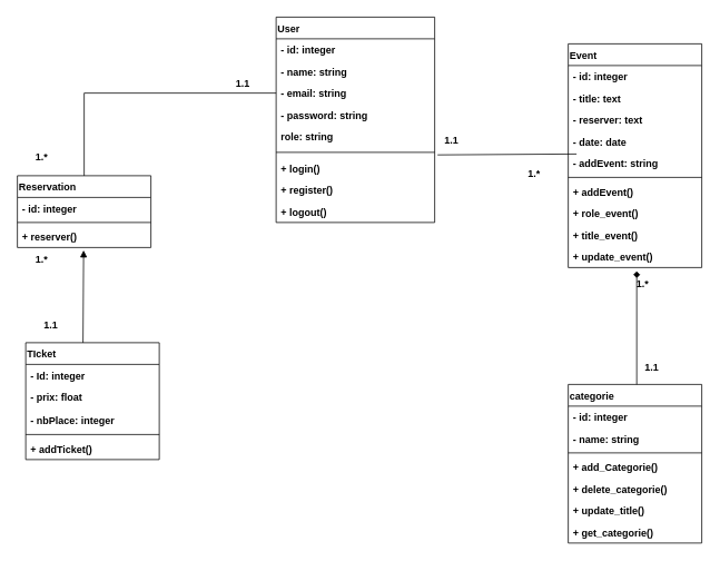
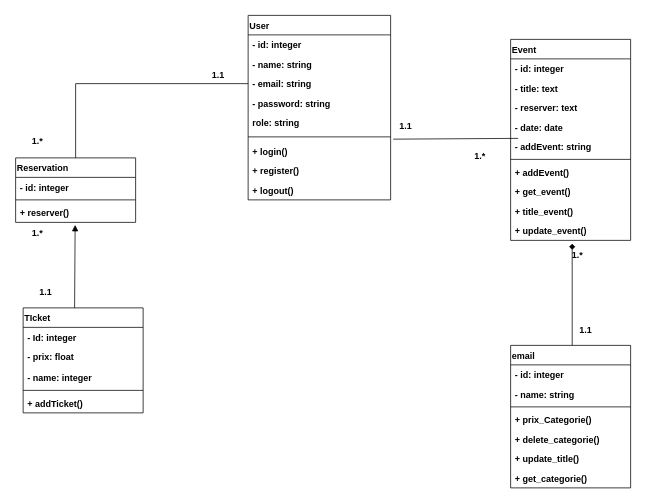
  <mxCell id="0" />
  <mxCell id="1" parent="0" />
  <mxCell id="2" value="User" style="swimlane;fontStyle=1;align=left;verticalAlign=top;childLayout=stackLayout;horizontal=1;startSize=26;horizontalStack=0;resizeParent=1;resizeParentMax=0;resizeLast=0;collapsible=1;marginBottom=0;fontColor=default;rounded=0;" parent="1" vertex="1"><mxGeometry x="330" y="20" width="190" height="246" as="geometry" /></mxCell>
  <mxCell id="3" value="- id: integer" style="text;align=left;verticalAlign=top;spacingLeft=4;spacingRight=4;overflow=hidden;rotatable=0;points=[[0,0.5],[1,0.5]];portConstraint=eastwest;fontStyle=1;fontColor=default;rounded=0;" parent="2" vertex="1"><mxGeometry y="26" width="190" height="26" as="geometry" /></mxCell>
  <mxCell id="4" value="- name: string" style="text;align=left;verticalAlign=top;spacingLeft=4;spacingRight=4;overflow=hidden;rotatable=0;points=[[0,0.5],[1,0.5]];portConstraint=eastwest;fontStyle=1;fontColor=default;rounded=0;" parent="2" vertex="1"><mxGeometry y="52" width="190" height="26" as="geometry" /></mxCell>
  <mxCell id="5" value="- email: string" style="text;align=left;verticalAlign=top;spacingLeft=4;spacingRight=4;overflow=hidden;rotatable=0;points=[[0,0.5],[1,0.5]];portConstraint=eastwest;fontStyle=1;fontColor=default;rounded=0;" parent="2" vertex="1"><mxGeometry y="78" width="190" height="26" as="geometry" /></mxCell>
  <mxCell id="6" value="- password: string" style="text;align=left;verticalAlign=top;spacingLeft=4;spacingRight=4;overflow=hidden;rotatable=0;points=[[0,0.5],[1,0.5]];portConstraint=eastwest;fontStyle=1;fontColor=default;rounded=0;" parent="2" vertex="1"><mxGeometry y="104" width="190" height="26" as="geometry" /></mxCell>
  <mxCell id="7" value="role: string&#10;" style="text;align=left;verticalAlign=top;spacingLeft=4;spacingRight=4;overflow=hidden;rotatable=0;points=[[0,0.5],[1,0.5]];portConstraint=eastwest;fontStyle=1;fontColor=default;rounded=0;" parent="2" vertex="1"><mxGeometry y="130" width="190" height="26" as="geometry" /></mxCell>
  <mxCell id="8" value="" style="line;strokeWidth=1;align=left;verticalAlign=middle;spacingTop=-1;spacingLeft=3;spacingRight=3;rotatable=0;labelPosition=right;points=[];portConstraint=eastwest;fontStyle=1;fontColor=default;rounded=0;" parent="2" vertex="1"><mxGeometry y="156" width="190" height="12" as="geometry" /></mxCell>
  <mxCell id="9" value="+ login()" style="text;align=left;verticalAlign=top;spacingLeft=4;spacingRight=4;overflow=hidden;rotatable=0;points=[[0,0.5],[1,0.5]];portConstraint=eastwest;fontStyle=1;fontColor=default;rounded=0;" parent="2" vertex="1"><mxGeometry y="168" width="190" height="26" as="geometry" /></mxCell>
  <mxCell id="10" value="+ register()" style="text;align=left;verticalAlign=top;spacingLeft=4;spacingRight=4;overflow=hidden;rotatable=0;points=[[0,0.5],[1,0.5]];portConstraint=eastwest;fontStyle=1;fontColor=default;rounded=0;" parent="2" vertex="1"><mxGeometry y="194" width="190" height="26" as="geometry" /></mxCell>
  <mxCell id="11" value="+ logout()" style="text;align=left;verticalAlign=top;spacingLeft=4;spacingRight=4;overflow=hidden;rotatable=0;points=[[0,0.5],[1,0.5]];portConstraint=eastwest;fontStyle=1;fontColor=default;rounded=0;" parent="2" vertex="1"><mxGeometry y="220" width="190" height="26" as="geometry" /></mxCell>
  <mxCell id="12" value="Event" style="swimlane;fontStyle=1;align=left;verticalAlign=top;childLayout=stackLayout;horizontal=1;startSize=26;horizontalStack=0;resizeParent=1;resizeParentMax=0;resizeLast=0;collapsible=1;marginBottom=0;fontColor=default;rounded=0;" parent="1" vertex="1"><mxGeometry x="680" y="52" width="160" height="268" as="geometry" /></mxCell>
  <mxCell id="13" value="- id: integer" style="text;align=left;verticalAlign=top;spacingLeft=4;spacingRight=4;overflow=hidden;rotatable=0;points=[[0,0.5],[1,0.5]];portConstraint=eastwest;fontStyle=1;fontColor=default;rounded=0;" parent="12" vertex="1"><mxGeometry y="26" width="160" height="26" as="geometry" /></mxCell>
  <mxCell id="14" value="- title: text" style="text;align=left;verticalAlign=top;spacingLeft=4;spacingRight=4;overflow=hidden;rotatable=0;points=[[0,0.5],[1,0.5]];portConstraint=eastwest;fontStyle=1;fontColor=default;rounded=0;" parent="12" vertex="1"><mxGeometry y="52" width="160" height="26" as="geometry" /></mxCell>
  <mxCell id="15" value="- reserver: text" style="text;align=left;verticalAlign=top;spacingLeft=4;spacingRight=4;overflow=hidden;rotatable=0;points=[[0,0.5],[1,0.5]];portConstraint=eastwest;fontStyle=1;fontColor=default;rounded=0;" parent="12" vertex="1"><mxGeometry y="78" width="160" height="26" as="geometry" /></mxCell>
  <mxCell id="16" value="- date: date" style="text;align=left;verticalAlign=top;spacingLeft=4;spacingRight=4;overflow=hidden;rotatable=0;points=[[0,0.5],[1,0.5]];portConstraint=eastwest;fontStyle=1;fontColor=default;rounded=0;" parent="12" vertex="1"><mxGeometry y="104" width="160" height="26" as="geometry" /></mxCell>
  <mxCell id="17" value="- addEvent: string" style="text;align=left;verticalAlign=top;spacingLeft=4;spacingRight=4;overflow=hidden;rotatable=0;points=[[0,0.5],[1,0.5]];portConstraint=eastwest;fontStyle=1;fontColor=default;rounded=0;" parent="12" vertex="1"><mxGeometry y="130" width="160" height="26" as="geometry" /></mxCell>
  <mxCell id="18" value="" style="line;strokeWidth=1;align=left;verticalAlign=middle;spacingTop=-1;spacingLeft=3;spacingRight=3;rotatable=0;labelPosition=right;points=[];portConstraint=eastwest;fontStyle=1;fontColor=default;rounded=0;" parent="12" vertex="1"><mxGeometry y="156" width="160" height="8" as="geometry" /></mxCell>
  <mxCell id="19" value="+ addEvent()" style="text;align=left;verticalAlign=top;spacingLeft=4;spacingRight=4;overflow=hidden;rotatable=0;points=[[0,0.5],[1,0.5]];portConstraint=eastwest;fontStyle=1;fontColor=default;rounded=0;" parent="12" vertex="1"><mxGeometry y="164" width="160" height="26" as="geometry" /></mxCell>
- <mxCell id="20" value="+ role_event()" style="text;align=left;verticalAlign=top;spacingLeft=4;spacingRight=4;overflow=hidden;rotatable=0;points=[[0,0.5],[1,0.5]];portConstraint=eastwest;fontStyle=1;fontColor=default;rounded=0;" parent="12" vertex="1"><mxGeometry y="190" width="160" height="26" as="geometry" /></mxCell>
+ <mxCell id="20" value="+ get_event()" style="text;align=left;verticalAlign=top;spacingLeft=4;spacingRight=4;overflow=hidden;rotatable=0;points=[[0,0.5],[1,0.5]];portConstraint=eastwest;fontStyle=1;fontColor=default;rounded=0;" parent="12" vertex="1"><mxGeometry y="190" width="160" height="26" as="geometry" /></mxCell>
  <mxCell id="21" value="+ title_event()" style="text;align=left;verticalAlign=top;spacingLeft=4;spacingRight=4;overflow=hidden;rotatable=0;points=[[0,0.5],[1,0.5]];portConstraint=eastwest;fontStyle=1;fontColor=default;rounded=0;" parent="12" vertex="1"><mxGeometry y="216" width="160" height="26" as="geometry" /></mxCell>
  <mxCell id="22" value="+ update_event()" style="text;align=left;verticalAlign=top;spacingLeft=4;spacingRight=4;overflow=hidden;rotatable=0;points=[[0,0.5],[1,0.5]];portConstraint=eastwest;fontStyle=1;fontColor=default;rounded=0;" parent="12" vertex="1"><mxGeometry y="242" width="160" height="26" as="geometry" /></mxCell>
- <mxCell id="23" value="categorie" style="swimlane;fontStyle=1;align=left;verticalAlign=top;childLayout=stackLayout;horizontal=1;startSize=26;horizontalStack=0;resizeParent=1;resizeParentMax=0;resizeLast=0;collapsible=1;marginBottom=0;fontColor=default;rounded=0;" parent="1" vertex="1"><mxGeometry x="680" y="460" width="160" height="190" as="geometry" /></mxCell>
+ <mxCell id="23" value="email" style="swimlane;fontStyle=1;align=left;verticalAlign=top;childLayout=stackLayout;horizontal=1;startSize=26;horizontalStack=0;resizeParent=1;resizeParentMax=0;resizeLast=0;collapsible=1;marginBottom=0;fontColor=default;rounded=0;" parent="1" vertex="1"><mxGeometry x="680" y="460" width="160" height="190" as="geometry" /></mxCell>
  <mxCell id="24" value="- id: integer" style="text;align=left;verticalAlign=top;spacingLeft=4;spacingRight=4;overflow=hidden;rotatable=0;points=[[0,0.5],[1,0.5]];portConstraint=eastwest;fontStyle=1;fontColor=default;rounded=0;" parent="23" vertex="1"><mxGeometry y="26" width="160" height="26" as="geometry" /></mxCell>
  <mxCell id="25" value="- name: string" style="text;align=left;verticalAlign=top;spacingLeft=4;spacingRight=4;overflow=hidden;rotatable=0;points=[[0,0.5],[1,0.5]];portConstraint=eastwest;fontStyle=1;fontColor=default;rounded=0;" parent="23" vertex="1"><mxGeometry y="52" width="160" height="26" as="geometry" /></mxCell>
  <mxCell id="26" value="" style="line;strokeWidth=1;align=left;verticalAlign=middle;spacingTop=-1;spacingLeft=3;spacingRight=3;rotatable=0;labelPosition=right;points=[];portConstraint=eastwest;fontStyle=1;fontColor=default;rounded=0;" parent="23" vertex="1"><mxGeometry y="78" width="160" height="8" as="geometry" /></mxCell>
- <mxCell id="27" value="+ add_Categorie()" style="text;align=left;verticalAlign=top;spacingLeft=4;spacingRight=4;overflow=hidden;rotatable=0;points=[[0,0.5],[1,0.5]];portConstraint=eastwest;fontStyle=1;fontColor=default;rounded=0;" parent="23" vertex="1"><mxGeometry y="86" width="160" height="26" as="geometry" /></mxCell>
+ <mxCell id="27" value="+ prix_Categorie()" style="text;align=left;verticalAlign=top;spacingLeft=4;spacingRight=4;overflow=hidden;rotatable=0;points=[[0,0.5],[1,0.5]];portConstraint=eastwest;fontStyle=1;fontColor=default;rounded=0;" parent="23" vertex="1"><mxGeometry y="86" width="160" height="26" as="geometry" /></mxCell>
  <mxCell id="28" value="+ delete_categorie()" style="text;align=left;verticalAlign=top;spacingLeft=4;spacingRight=4;overflow=hidden;rotatable=0;points=[[0,0.5],[1,0.5]];portConstraint=eastwest;fontStyle=1;fontColor=default;rounded=0;" parent="23" vertex="1"><mxGeometry y="112" width="160" height="26" as="geometry" /></mxCell>
  <mxCell id="29" value="+ update_title()" style="text;align=left;verticalAlign=top;spacingLeft=4;spacingRight=4;overflow=hidden;rotatable=0;points=[[0,0.5],[1,0.5]];portConstraint=eastwest;fontStyle=1;fontColor=default;rounded=0;" parent="23" vertex="1"><mxGeometry y="138" width="160" height="26" as="geometry" /></mxCell>
  <mxCell id="30" value="+ get_categorie()" style="text;align=left;verticalAlign=top;spacingLeft=4;spacingRight=4;overflow=hidden;rotatable=0;points=[[0,0.5],[1,0.5]];portConstraint=eastwest;fontStyle=1;fontColor=default;rounded=0;" parent="23" vertex="1"><mxGeometry y="164" width="160" height="26" as="geometry" /></mxCell>
  <mxCell id="31" value="TIcket" style="swimlane;fontStyle=1;align=left;verticalAlign=top;childLayout=stackLayout;horizontal=1;startSize=26;horizontalStack=0;resizeParent=1;resizeParentMax=0;resizeLast=0;collapsible=1;marginBottom=0;fontColor=default;rounded=0;" parent="1" vertex="1"><mxGeometry x="30" y="410" width="160" height="140" as="geometry" /></mxCell>
  <mxCell id="32" value="- Id: integer" style="text;align=left;verticalAlign=top;spacingLeft=4;spacingRight=4;overflow=hidden;rotatable=0;points=[[0,0.5],[1,0.5]];portConstraint=eastwest;fontStyle=1;fontColor=default;rounded=0;" parent="31" vertex="1"><mxGeometry y="26" width="160" height="26" as="geometry" /></mxCell>
  <mxCell id="33" value="- prix: float&#10;&#10;" style="text;align=left;verticalAlign=top;spacingLeft=4;spacingRight=4;overflow=hidden;rotatable=0;points=[[0,0.5],[1,0.5]];portConstraint=eastwest;fontStyle=1;fontColor=default;rounded=0;" parent="31" vertex="1"><mxGeometry y="52" width="160" height="28" as="geometry" /></mxCell>
- <mxCell id="34" value="- nbPlace: integer" style="text;align=left;verticalAlign=top;spacingLeft=4;spacingRight=4;overflow=hidden;rotatable=0;points=[[0,0.5],[1,0.5]];portConstraint=eastwest;fontStyle=1;fontColor=default;rounded=0;" parent="31" vertex="1"><mxGeometry y="80" width="160" height="26" as="geometry" /></mxCell>
+ <mxCell id="34" value="- name: integer" style="text;align=left;verticalAlign=top;spacingLeft=4;spacingRight=4;overflow=hidden;rotatable=0;points=[[0,0.5],[1,0.5]];portConstraint=eastwest;fontStyle=1;fontColor=default;rounded=0;" parent="31" vertex="1"><mxGeometry y="80" width="160" height="26" as="geometry" /></mxCell>
  <mxCell id="35" value="" style="line;strokeWidth=1;align=left;verticalAlign=middle;spacingTop=-1;spacingLeft=3;spacingRight=3;rotatable=0;labelPosition=right;points=[];portConstraint=eastwest;fontStyle=1;fontColor=default;rounded=0;" parent="31" vertex="1"><mxGeometry y="106" width="160" height="8" as="geometry" /></mxCell>
  <mxCell id="36" value="+ addTicket()" style="text;align=left;verticalAlign=top;spacingLeft=4;spacingRight=4;overflow=hidden;rotatable=0;points=[[0,0.5],[1,0.5]];portConstraint=eastwest;fontStyle=1;fontColor=default;rounded=0;" parent="31" vertex="1"><mxGeometry y="114" width="160" height="26" as="geometry" /></mxCell>
  <mxCell id="37" value="Reservation" style="swimlane;fontStyle=1;align=left;verticalAlign=top;childLayout=stackLayout;horizontal=1;startSize=26;horizontalStack=0;resizeParent=1;resizeParentMax=0;resizeLast=0;collapsible=1;marginBottom=0;fontColor=default;rounded=0;" parent="1" vertex="1"><mxGeometry x="20" y="210" width="160" height="86" as="geometry" /></mxCell>
  <mxCell id="38" value="- id: integer" style="text;align=left;verticalAlign=top;spacingLeft=4;spacingRight=4;overflow=hidden;rotatable=0;points=[[0,0.5],[1,0.5]];portConstraint=eastwest;fontStyle=1;fontColor=default;rounded=0;" parent="37" vertex="1"><mxGeometry y="26" width="160" height="26" as="geometry" /></mxCell>
  <mxCell id="39" value="" style="line;strokeWidth=1;align=left;verticalAlign=middle;spacingTop=-1;spacingLeft=3;spacingRight=3;rotatable=0;labelPosition=right;points=[];portConstraint=eastwest;fontStyle=1;fontColor=default;rounded=0;" parent="37" vertex="1"><mxGeometry y="52" width="160" height="8" as="geometry" /></mxCell>
  <mxCell id="40" value="+ reserver()" style="text;align=left;verticalAlign=top;spacingLeft=4;spacingRight=4;overflow=hidden;rotatable=0;points=[[0,0.5],[1,0.5]];portConstraint=eastwest;fontStyle=1;fontColor=default;rounded=0;" parent="37" vertex="1"><mxGeometry y="60" width="160" height="26" as="geometry" /></mxCell>
  <mxCell id="41" value="" style="endArrow=none;html=1;exitX=1.018;exitY=-0.113;exitDx=0;exitDy=0;exitPerimeter=0;fontStyle=1;align=left;fontColor=default;rounded=0;" parent="1" source="9" edge="1"><mxGeometry width="50" height="50" relative="1" as="geometry"><mxPoint x="490" y="180" as="sourcePoint" /><mxPoint x="690" y="184" as="targetPoint" /></mxGeometry></mxCell>
  <mxCell id="42" value="1.1" style="text;html=1;align=left;verticalAlign=middle;whiteSpace=wrap;rounded=0;fontStyle=1;fontColor=default;" parent="1" vertex="1"><mxGeometry x="530" y="158" width="50" height="20" as="geometry" /></mxCell>
  <mxCell id="43" value="1.*" style="text;html=1;align=left;verticalAlign=middle;whiteSpace=wrap;rounded=0;fontStyle=1;fontColor=default;" parent="1" vertex="1"><mxGeometry x="630" y="198" width="50" height="20" as="geometry" /></mxCell>
  <mxCell id="44" value="" style="endArrow=diamond;html=1;entryX=0.513;entryY=1.166;entryDx=0;entryDy=0;entryPerimeter=0;exitX=0.513;exitY=0;exitDx=0;exitDy=0;exitPerimeter=0;fontStyle=1;align=left;fontColor=default;rounded=0;" parent="1" source="23" edge="1" target="22"><mxGeometry width="50" height="50" relative="1" as="geometry"><mxPoint x="760" y="450" as="sourcePoint" /><mxPoint x="860.005" y="329" as="targetPoint" /></mxGeometry></mxCell>
  <mxCell id="45" value="1.*" style="text;html=1;align=left;verticalAlign=middle;whiteSpace=wrap;rounded=0;fontStyle=1;fontColor=default;" parent="1" vertex="1"><mxGeometry x="760" y="330" width="50" height="20" as="geometry" /></mxCell>
  <mxCell id="46" value="1.1" style="text;html=1;align=left;verticalAlign=middle;whiteSpace=wrap;rounded=0;fontStyle=1;fontColor=default;" parent="1" vertex="1"><mxGeometry x="770" y="430" width="50" height="20" as="geometry" /></mxCell>
  <mxCell id="47" value="" style="endArrow=none;html=1;entryX=0;entryY=0.5;entryDx=0;entryDy=0;fontStyle=1;align=left;fontColor=default;rounded=0;" parent="1" target="5" edge="1"><mxGeometry width="50" height="50" relative="1" as="geometry"><mxPoint x="100" y="210" as="sourcePoint" /><mxPoint x="320" y="180" as="targetPoint" /><Array as="points"><mxPoint x="100" y="111" /></Array></mxGeometry></mxCell>
  <mxCell id="48" value="" style="endArrow=block;html=1;exitX=0.429;exitY=0;exitDx=0;exitDy=0;exitPerimeter=0;entryX=0.496;entryY=1.128;entryDx=0;entryDy=0;entryPerimeter=0;fontStyle=1;align=left;fontColor=default;rounded=0;" parent="1" source="31" target="40" edge="1"><mxGeometry width="50" height="50" relative="1" as="geometry"><mxPoint x="560" y="480" as="sourcePoint" /><mxPoint x="610" y="430" as="targetPoint" /></mxGeometry></mxCell>
  <mxCell id="49" value="1.*" style="text;html=1;align=left;verticalAlign=middle;whiteSpace=wrap;rounded=0;fontStyle=1;fontColor=default;" parent="1" vertex="1"><mxGeometry y="178" width="50" height="20" as="geometry" x="40" /></mxCell>
  <mxCell id="50" value="1.1" style="text;html=1;align=left;verticalAlign=middle;whiteSpace=wrap;rounded=0;fontStyle=1;fontColor=default;" parent="1" vertex="1"><mxGeometry x="280" y="90" width="50" height="20" as="geometry" /></mxCell>
  <mxCell id="51" value="1.1" style="text;html=1;align=left;verticalAlign=middle;whiteSpace=wrap;rounded=0;fontStyle=1;fontColor=default;" parent="1" vertex="1"><mxGeometry x="50" y="379" width="50" height="20" as="geometry" /></mxCell>
  <mxCell id="52" value="1.*" style="text;html=1;align=left;verticalAlign=middle;whiteSpace=wrap;rounded=0;fontStyle=1;fontColor=default;" parent="1" vertex="1"><mxGeometry y="300" width="50" height="20" as="geometry" x="40" /></mxCell>
